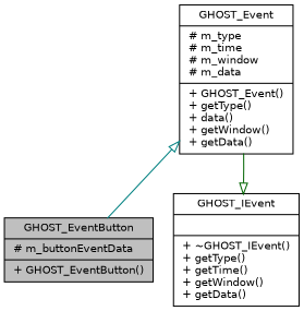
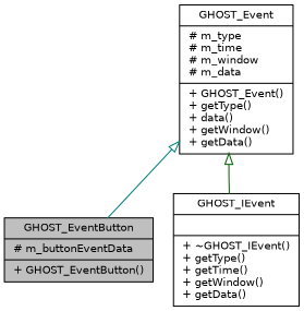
  digraph {
    node [color=black fillcolor=white fontname=Helvetica fontsize=10 shape=record style=filled]
    edge [arrowtail=empty dir=back fontname=Helvetica fontsize=10 labelfontname=Helvetica labelfontsize=10 style=solid]
    n1 [fillcolor=grey75 fontcolor=black height=0.2 label="{GHOST_EventButton\n|# m_buttonEventData\l|+ GHOST_EventButton()\l}" width=0.4]
    n2 [height=0.2 label="{GHOST_Event\n|# m_type\l# m_time\l# m_window\l# m_data\l|+ GHOST_Event()\l+ getType()\l+ data()\l+ getWindow()\l+ getData()\l}" width=0.4]
    n3 [height=0.2 label="{GHOST_IEvent\n||+ ~GHOST_IEvent()\l+ getType()\l+ getTime()\l+ getWindow()\l+ getData()\l}" width=0.4]
    n2 -> n1 [color=teal]
-   n3 -> n2 [color=darkgreen]
+   n2 -> n3 [color=darkgreen]
  }
